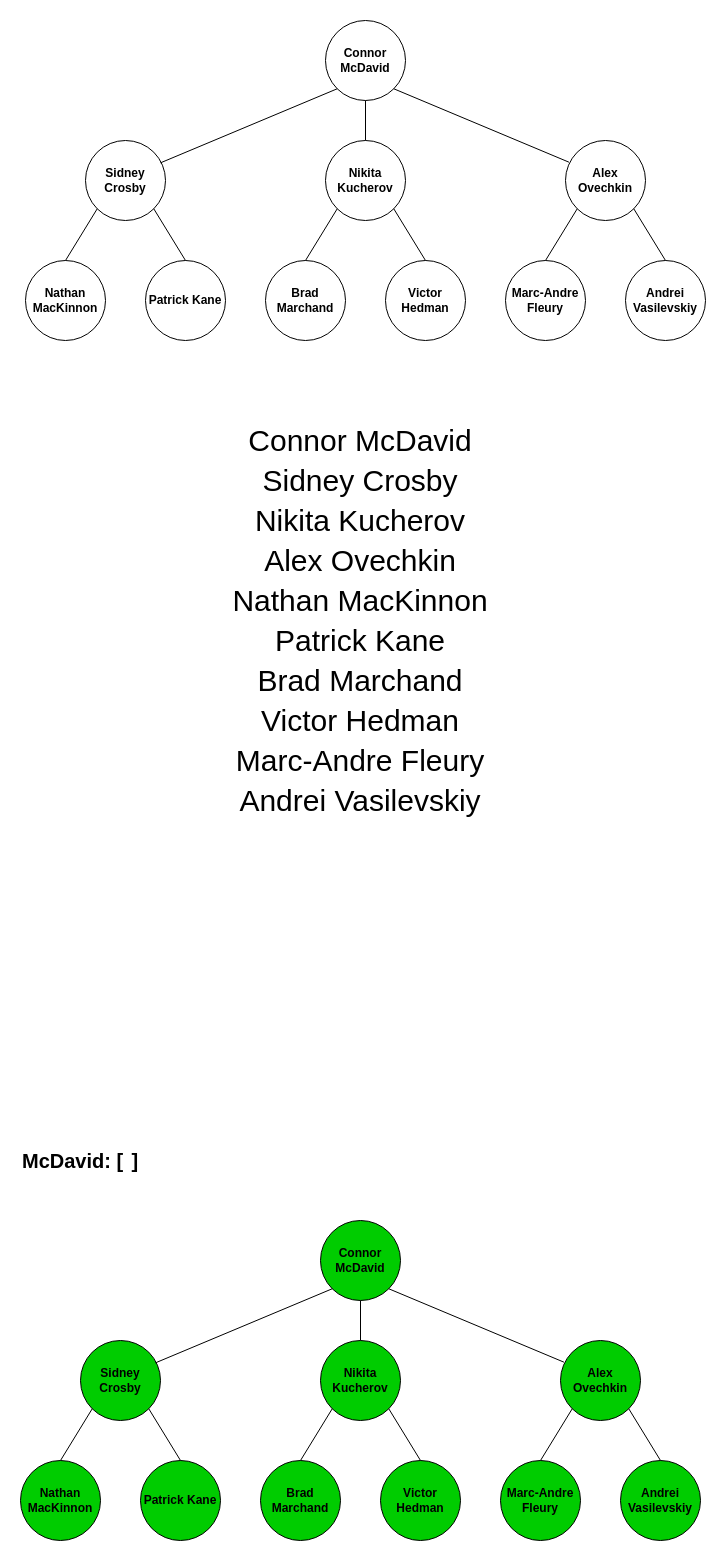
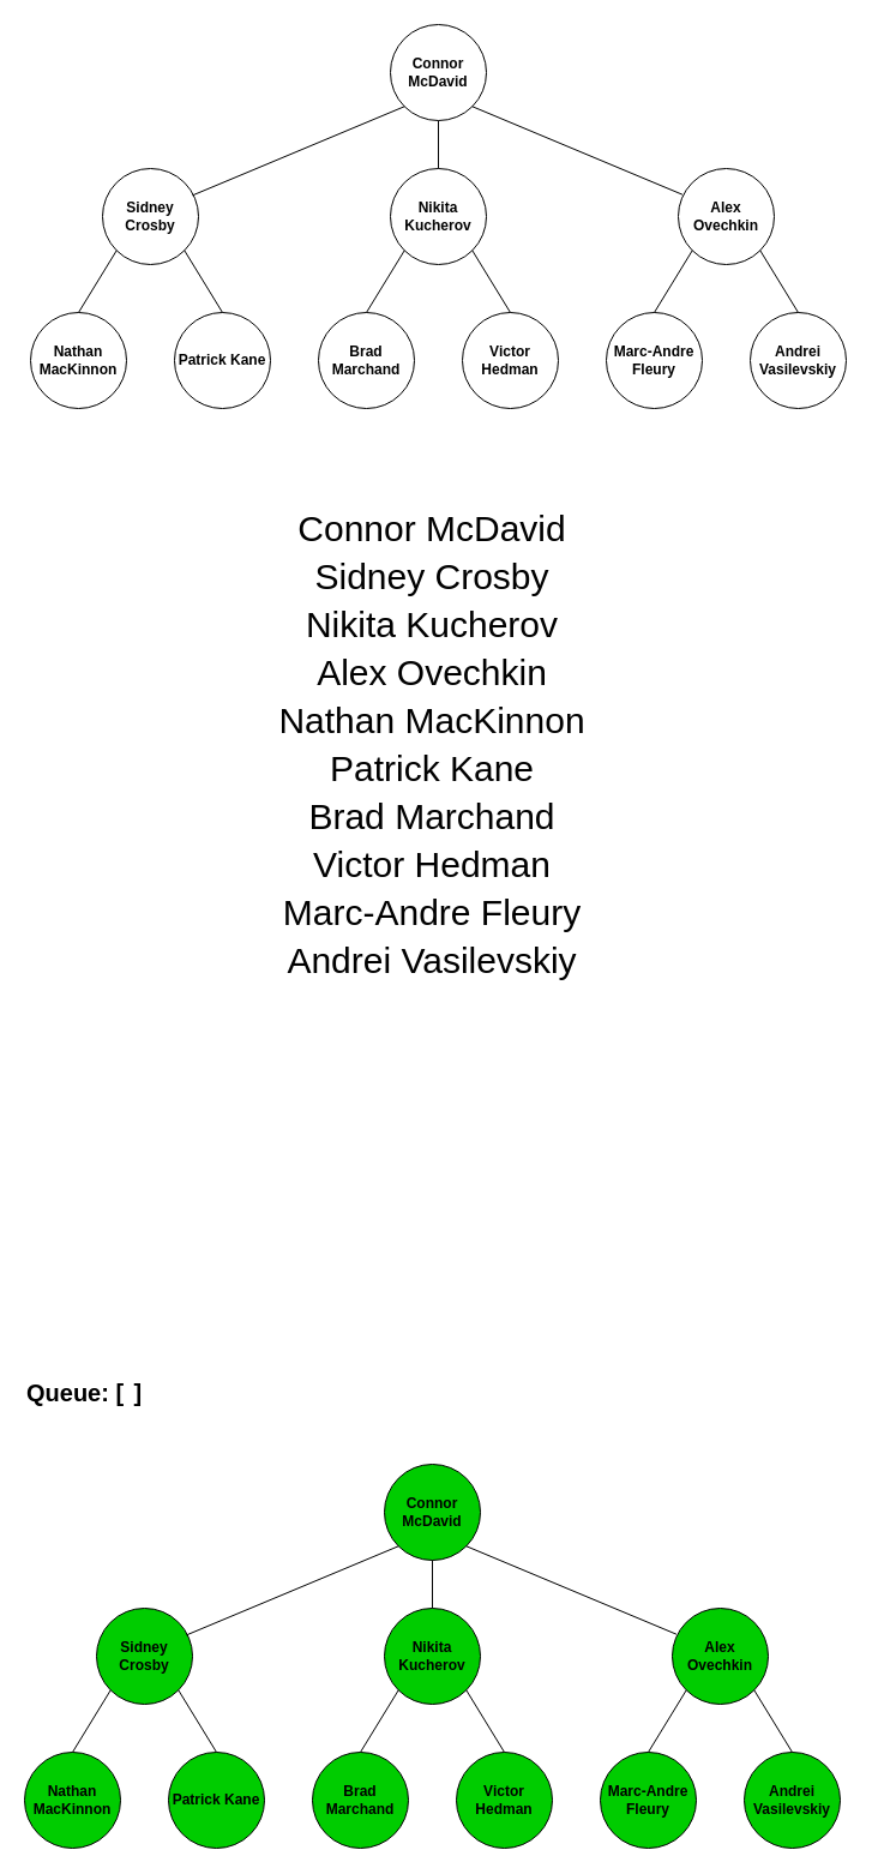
  <mxCell id="0" />
  <mxCell id="1" parent="0" />
  <mxCell id="2" value="Connor McDavid" style="ellipse;whiteSpace=wrap;html=1;aspect=fixed;fontStyle=1" vertex="1" parent="1"><mxGeometry x="325" y="20" width="80" height="80" as="geometry" /></mxCell>
  <mxCell id="3" value="Sidney Crosby" style="ellipse;whiteSpace=wrap;html=1;aspect=fixed;fontStyle=1" vertex="1" parent="1"><mxGeometry x="85" y="140" width="80" height="80" as="geometry" /></mxCell>
  <mxCell id="4" value="Alex Ovechkin" style="ellipse;whiteSpace=wrap;html=1;aspect=fixed;fontStyle=1" vertex="1" parent="1"><mxGeometry x="565" y="140" width="80" height="80" as="geometry" /></mxCell>
  <mxCell id="5" value="Nathan MacKinnon" style="ellipse;whiteSpace=wrap;html=1;aspect=fixed;fontStyle=1" vertex="1" parent="1"><mxGeometry x="25" y="260" width="80" height="80" as="geometry" /></mxCell>
  <mxCell id="6" value="Patrick Kane" style="ellipse;whiteSpace=wrap;html=1;aspect=fixed;fontStyle=1" vertex="1" parent="1"><mxGeometry x="145" y="260" width="80" height="80" as="geometry" /></mxCell>
  <mxCell id="7" value="Nikita Kucherov" style="ellipse;whiteSpace=wrap;html=1;aspect=fixed;fontStyle=1" vertex="1" parent="1"><mxGeometry x="325" y="140" width="80" height="80" as="geometry" /></mxCell>
  <mxCell id="8" value="Brad Marchand" style="ellipse;whiteSpace=wrap;html=1;aspect=fixed;fontStyle=1" vertex="1" parent="1"><mxGeometry x="265" y="260" width="80" height="80" as="geometry" /></mxCell>
  <mxCell id="9" value="Victor Hedman" style="ellipse;whiteSpace=wrap;html=1;aspect=fixed;fontStyle=1" vertex="1" parent="1"><mxGeometry x="385" y="260" width="80" height="80" as="geometry" /></mxCell>
  <mxCell id="10" value="Marc-Andre Fleury" style="ellipse;whiteSpace=wrap;html=1;aspect=fixed;fontStyle=1" vertex="1" parent="1"><mxGeometry x="505" y="260" width="80" height="80" as="geometry" /></mxCell>
  <mxCell id="11" value="Andrei Vasilevskiy" style="ellipse;whiteSpace=wrap;html=1;aspect=fixed;fontStyle=1" vertex="1" parent="1"><mxGeometry x="625" y="260" width="80" height="80" as="geometry" /></mxCell>
  <mxCell id="12" value="" style="endArrow=none;html=1;fontSize=20;entryX=0;entryY=1;entryDx=0;entryDy=0;exitX=0.938;exitY=0.279;exitDx=0;exitDy=0;exitPerimeter=0;fontStyle=1" edge="1" parent="1" source="3" target="2"><mxGeometry width="50" height="50" relative="1" as="geometry"><mxPoint x="195" y="85" as="sourcePoint" /><mxPoint x="245" y="35" as="targetPoint" /></mxGeometry></mxCell>
  <mxCell id="13" value="" style="endArrow=none;html=1;fontSize=20;entryX=1;entryY=1;entryDx=0;entryDy=0;exitX=0.043;exitY=0.271;exitDx=0;exitDy=0;exitPerimeter=0;" edge="1" parent="1" source="4" target="2"><mxGeometry width="50" height="50" relative="1" as="geometry"><mxPoint x="315" y="194.04" as="sourcePoint" /><mxPoint x="491.676" y="120.004" as="targetPoint" /></mxGeometry></mxCell>
  <mxCell id="14" value="" style="endArrow=none;html=1;fontSize=20;entryX=0.5;entryY=1;entryDx=0;entryDy=0;exitX=0.5;exitY=0;exitDx=0;exitDy=0;" edge="1" parent="1" source="7" target="2"><mxGeometry width="50" height="50" relative="1" as="geometry"><mxPoint x="295" y="170" as="sourcePoint" /><mxPoint x="345" y="120" as="targetPoint" /></mxGeometry></mxCell>
  <mxCell id="15" value="" style="endArrow=none;html=1;fontSize=20;entryX=0;entryY=1;entryDx=0;entryDy=0;exitX=0.5;exitY=0;exitDx=0;exitDy=0;" edge="1" parent="1" source="5" target="3"><mxGeometry width="50" height="50" relative="1" as="geometry"><mxPoint x="-115" y="274.04" as="sourcePoint" /><mxPoint x="61.676" y="200.004" as="targetPoint" /></mxGeometry></mxCell>
  <mxCell id="16" value="" style="endArrow=none;html=1;fontSize=20;entryX=1;entryY=1;entryDx=0;entryDy=0;exitX=0.5;exitY=0;exitDx=0;exitDy=0;" edge="1" parent="1" source="6" target="3"><mxGeometry width="50" height="50" relative="1" as="geometry"><mxPoint x="75" y="270" as="sourcePoint" /><mxPoint x="106.42" y="217.985" as="targetPoint" /></mxGeometry></mxCell>
  <mxCell id="17" value="" style="endArrow=none;html=1;fontSize=20;entryX=0;entryY=1;entryDx=0;entryDy=0;exitX=0.5;exitY=0;exitDx=0;exitDy=0;" edge="1" parent="1" source="8" target="7"><mxGeometry width="50" height="50" relative="1" as="geometry"><mxPoint x="265" y="252.02" as="sourcePoint" /><mxPoint x="296.42" y="200.005" as="targetPoint" /></mxGeometry></mxCell>
  <mxCell id="18" value="" style="endArrow=none;html=1;fontSize=20;entryX=0;entryY=1;entryDx=0;entryDy=0;exitX=0.5;exitY=0;exitDx=0;exitDy=0;" edge="1" parent="1" source="10" target="4"><mxGeometry width="50" height="50" relative="1" as="geometry"><mxPoint x="505" y="260" as="sourcePoint" /><mxPoint x="536.42" y="207.985" as="targetPoint" /></mxGeometry></mxCell>
  <mxCell id="19" value="" style="endArrow=none;html=1;fontSize=20;entryX=1;entryY=1;entryDx=0;entryDy=0;exitX=0.5;exitY=0;exitDx=0;exitDy=0;" edge="1" parent="1" source="9" target="7"><mxGeometry width="50" height="50" relative="1" as="geometry"><mxPoint x="476.42" y="260" as="sourcePoint" /><mxPoint x="445" y="207.985" as="targetPoint" /></mxGeometry></mxCell>
  <mxCell id="20" value="" style="endArrow=none;html=1;fontSize=20;entryX=1;entryY=1;entryDx=0;entryDy=0;exitX=0.5;exitY=0;exitDx=0;exitDy=0;" edge="1" parent="1" source="11" target="4"><mxGeometry width="50" height="50" relative="1" as="geometry"><mxPoint x="705" y="260" as="sourcePoint" /><mxPoint x="673.58" y="207.985" as="targetPoint" /></mxGeometry></mxCell>
  <mxCell id="21" value="&lt;span style=&quot;font-size: 30px&quot;&gt;Connor McDavid&lt;/span&gt;" style="text;html=1;strokeColor=none;fillColor=none;align=center;verticalAlign=middle;whiteSpace=wrap;rounded=0;" vertex="1" parent="1"><mxGeometry x="180" y="420" width="360" height="40" as="geometry" /></mxCell>
  <mxCell id="22" value="&lt;span style=&quot;font-size: 30px&quot;&gt;Andrei Vasilevskiy&lt;/span&gt;&lt;span style=&quot;color: rgba(0 , 0 , 0 , 0) ; font-family: monospace ; font-size: 0px&quot;&gt;%3CmxGraphModel%3E%3Croot%3E%3CmxCell%20id%3D%220%22%2F%3E%3CmxCell%20id%3D%221%22%20parent%3D%220%22%2F%3E%3CmxCell%20id%3D%222%22%20value%3D%22%26lt%3Bspan%20style%3D%26quot%3Bfont-size%3A%2030px%26quot%3B%26gt%3BConnor%20McDavid%26lt%3B%2Fspan%26gt%3B%22%20style%3D%22text%3Bhtml%3D1%3BstrokeColor%3Dnone%3BfillColor%3Dnone%3Balign%3Dcenter%3BverticalAlign%3Dmiddle%3BwhiteSpace%3Dwrap%3Brounded%3D0%3B%22%20vertex%3D%221%22%20parent%3D%221%22%3E%3CmxGeometry%20x%3D%22200%22%20y%3D%22440%22%20width%3D%22360%22%20height%3D%2240%22%20as%3D%22geometry%22%2F%3E%3C%2FmxCell%3E%3C%2Froot%3E%3C%2FmxGraphModel%3E&lt;/span&gt;" style="text;html=1;strokeColor=none;fillColor=none;align=center;verticalAlign=middle;whiteSpace=wrap;rounded=0;" vertex="1" parent="1"><mxGeometry x="180" y="780" width="360" height="40" as="geometry" /></mxCell>
  <mxCell id="23" value="&lt;span style=&quot;font-size: 30px&quot;&gt;Marc-Andre Fleury&lt;/span&gt;" style="text;html=1;strokeColor=none;fillColor=none;align=center;verticalAlign=middle;whiteSpace=wrap;rounded=0;" vertex="1" parent="1"><mxGeometry x="180" y="740" width="360" height="40" as="geometry" /></mxCell>
  <mxCell id="24" value="&lt;span style=&quot;font-size: 30px&quot;&gt;Sidney Crosby&lt;/span&gt;" style="text;html=1;strokeColor=none;fillColor=none;align=center;verticalAlign=middle;whiteSpace=wrap;rounded=0;" vertex="1" parent="1"><mxGeometry x="180" y="460" width="360" height="40" as="geometry" /></mxCell>
  <mxCell id="25" value="&lt;span style=&quot;font-size: 30px&quot;&gt;Nikita Kucherov&lt;/span&gt;" style="text;html=1;strokeColor=none;fillColor=none;align=center;verticalAlign=middle;whiteSpace=wrap;rounded=0;" vertex="1" parent="1"><mxGeometry x="180" y="500" width="360" height="40" as="geometry" /></mxCell>
  <mxCell id="26" value="&lt;span style=&quot;font-size: 30px&quot;&gt;Alex Ovechkin&lt;/span&gt;" style="text;html=1;strokeColor=none;fillColor=none;align=center;verticalAlign=middle;whiteSpace=wrap;rounded=0;" vertex="1" parent="1"><mxGeometry x="180" y="540" width="360" height="40" as="geometry" /></mxCell>
  <mxCell id="27" value="&lt;span style=&quot;font-size: 30px&quot;&gt;Nathan MacKinnon&lt;/span&gt;" style="text;html=1;strokeColor=none;fillColor=none;align=center;verticalAlign=middle;whiteSpace=wrap;rounded=0;" vertex="1" parent="1"><mxGeometry x="180" y="580" width="360" height="40" as="geometry" /></mxCell>
  <mxCell id="28" value="&lt;span style=&quot;font-size: 30px&quot;&gt;Patrick Kane&lt;/span&gt;" style="text;html=1;strokeColor=none;fillColor=none;align=center;verticalAlign=middle;whiteSpace=wrap;rounded=0;" vertex="1" parent="1"><mxGeometry x="180" y="620" width="360" height="40" as="geometry" /></mxCell>
  <mxCell id="29" value="&lt;span style=&quot;font-size: 30px&quot;&gt;Brad Marchand&lt;/span&gt;" style="text;html=1;strokeColor=none;fillColor=none;align=center;verticalAlign=middle;whiteSpace=wrap;rounded=0;" vertex="1" parent="1"><mxGeometry x="180" y="660" width="360" height="40" as="geometry" /></mxCell>
  <mxCell id="30" value="&lt;span style=&quot;font-size: 30px&quot;&gt;Victor Hedman&lt;/span&gt;" style="text;html=1;strokeColor=none;fillColor=none;align=center;verticalAlign=middle;whiteSpace=wrap;rounded=0;" vertex="1" parent="1"><mxGeometry x="180" y="700" width="360" height="40" as="geometry" /></mxCell>
  <mxCell id="31" value="Connor McDavid" style="ellipse;whiteSpace=wrap;html=1;aspect=fixed;fontStyle=1;fillColor=#00CC00;" vertex="1" parent="1"><mxGeometry x="320" y="1220" width="80" height="80" as="geometry" /></mxCell>
  <mxCell id="32" value="Sidney Crosby" style="ellipse;whiteSpace=wrap;html=1;aspect=fixed;fontStyle=1;fillColor=#00CC00;" vertex="1" parent="1"><mxGeometry x="80" y="1340" width="80" height="80" as="geometry" /></mxCell>
  <mxCell id="33" value="Alex Ovechkin" style="ellipse;whiteSpace=wrap;html=1;aspect=fixed;fontStyle=1;fillColor=#00CC00;" vertex="1" parent="1"><mxGeometry x="560" y="1340" width="80" height="80" as="geometry" /></mxCell>
  <mxCell id="34" value="Nathan MacKinnon" style="ellipse;whiteSpace=wrap;html=1;aspect=fixed;fontStyle=1;fillColor=#00CC00;" vertex="1" parent="1"><mxGeometry x="20" y="1460" width="80" height="80" as="geometry" /></mxCell>
  <mxCell id="35" value="Patrick Kane" style="ellipse;whiteSpace=wrap;html=1;aspect=fixed;fontStyle=1;fillColor=#00CC00;" vertex="1" parent="1"><mxGeometry x="140" y="1460" width="80" height="80" as="geometry" /></mxCell>
  <mxCell id="36" value="Nikita Kucherov" style="ellipse;whiteSpace=wrap;html=1;aspect=fixed;fontStyle=1;fillColor=#00CC00;" vertex="1" parent="1"><mxGeometry x="320" y="1340" width="80" height="80" as="geometry" /></mxCell>
  <mxCell id="37" value="Brad Marchand" style="ellipse;whiteSpace=wrap;html=1;aspect=fixed;fontStyle=1;fillColor=#00CC00;" vertex="1" parent="1"><mxGeometry x="260" y="1460" width="80" height="80" as="geometry" /></mxCell>
  <mxCell id="38" value="Victor Hedman" style="ellipse;whiteSpace=wrap;html=1;aspect=fixed;fontStyle=1;fillColor=#00CC00;" vertex="1" parent="1"><mxGeometry x="380" y="1460" width="80" height="80" as="geometry" /></mxCell>
  <mxCell id="39" value="Marc-Andre Fleury" style="ellipse;whiteSpace=wrap;html=1;aspect=fixed;fontStyle=1;fillColor=#00CC00;" vertex="1" parent="1"><mxGeometry x="500" y="1460" width="80" height="80" as="geometry" /></mxCell>
  <mxCell id="40" value="Andrei Vasilevskiy" style="ellipse;whiteSpace=wrap;html=1;aspect=fixed;fontStyle=1;fillColor=#00CC00;" vertex="1" parent="1"><mxGeometry x="620" y="1460" width="80" height="80" as="geometry" /></mxCell>
  <mxCell id="41" value="" style="endArrow=none;html=1;fontSize=20;entryX=0;entryY=1;entryDx=0;entryDy=0;exitX=0.938;exitY=0.279;exitDx=0;exitDy=0;exitPerimeter=0;fontStyle=1" edge="1" parent="1" source="32" target="31"><mxGeometry width="50" height="50" relative="1" as="geometry"><mxPoint x="190" y="1285" as="sourcePoint" /><mxPoint x="240" y="1235" as="targetPoint" /></mxGeometry></mxCell>
  <mxCell id="42" value="" style="endArrow=none;html=1;fontSize=20;entryX=1;entryY=1;entryDx=0;entryDy=0;exitX=0.043;exitY=0.271;exitDx=0;exitDy=0;exitPerimeter=0;" edge="1" parent="1" source="33" target="31"><mxGeometry width="50" height="50" relative="1" as="geometry"><mxPoint x="310" y="1394.04" as="sourcePoint" /><mxPoint x="486.676" y="1320.004" as="targetPoint" /></mxGeometry></mxCell>
  <mxCell id="43" value="" style="endArrow=none;html=1;fontSize=20;entryX=0.5;entryY=1;entryDx=0;entryDy=0;exitX=0.5;exitY=0;exitDx=0;exitDy=0;" edge="1" parent="1" source="36" target="31"><mxGeometry width="50" height="50" relative="1" as="geometry"><mxPoint x="290" y="1370" as="sourcePoint" /><mxPoint x="340" y="1320" as="targetPoint" /></mxGeometry></mxCell>
  <mxCell id="44" value="" style="endArrow=none;html=1;fontSize=20;entryX=0;entryY=1;entryDx=0;entryDy=0;exitX=0.5;exitY=0;exitDx=0;exitDy=0;" edge="1" parent="1" source="34" target="32"><mxGeometry width="50" height="50" relative="1" as="geometry"><mxPoint x="-120" y="1474.04" as="sourcePoint" /><mxPoint x="56.676" y="1400.004" as="targetPoint" /></mxGeometry></mxCell>
  <mxCell id="45" value="" style="endArrow=none;html=1;fontSize=20;entryX=1;entryY=1;entryDx=0;entryDy=0;exitX=0.5;exitY=0;exitDx=0;exitDy=0;" edge="1" parent="1" source="35" target="32"><mxGeometry width="50" height="50" relative="1" as="geometry"><mxPoint x="70" y="1470" as="sourcePoint" /><mxPoint x="101.42" y="1417.985" as="targetPoint" /></mxGeometry></mxCell>
  <mxCell id="46" value="" style="endArrow=none;html=1;fontSize=20;entryX=0;entryY=1;entryDx=0;entryDy=0;exitX=0.5;exitY=0;exitDx=0;exitDy=0;" edge="1" parent="1" source="37" target="36"><mxGeometry width="50" height="50" relative="1" as="geometry"><mxPoint x="260" y="1452.02" as="sourcePoint" /><mxPoint x="291.42" y="1400.005" as="targetPoint" /></mxGeometry></mxCell>
  <mxCell id="47" value="" style="endArrow=none;html=1;fontSize=20;entryX=0;entryY=1;entryDx=0;entryDy=0;exitX=0.5;exitY=0;exitDx=0;exitDy=0;" edge="1" parent="1" source="39" target="33"><mxGeometry width="50" height="50" relative="1" as="geometry"><mxPoint x="500" y="1460" as="sourcePoint" /><mxPoint x="531.42" y="1407.985" as="targetPoint" /></mxGeometry></mxCell>
  <mxCell id="48" value="" style="endArrow=none;html=1;fontSize=20;entryX=1;entryY=1;entryDx=0;entryDy=0;exitX=0.5;exitY=0;exitDx=0;exitDy=0;" edge="1" parent="1" source="38" target="36"><mxGeometry width="50" height="50" relative="1" as="geometry"><mxPoint x="471.42" y="1460" as="sourcePoint" /><mxPoint x="440" y="1407.985" as="targetPoint" /></mxGeometry></mxCell>
  <mxCell id="49" value="" style="endArrow=none;html=1;fontSize=20;entryX=1;entryY=1;entryDx=0;entryDy=0;exitX=0.5;exitY=0;exitDx=0;exitDy=0;" edge="1" parent="1" source="40" target="33"><mxGeometry width="50" height="50" relative="1" as="geometry"><mxPoint x="700" y="1460" as="sourcePoint" /><mxPoint x="668.58" y="1407.985" as="targetPoint" /></mxGeometry></mxCell>
- <mxCell id="50" value="&lt;div&gt;&lt;b&gt;&lt;font style=&quot;font-size: 20px&quot;&gt;McDavid:&lt;/font&gt;&lt;span style=&quot;font-size: 20px&quot;&gt; [&lt;/span&gt;&lt;font style=&quot;font-size: 15px&quot;&gt;&amp;nbsp;&amp;nbsp;&lt;/font&gt;&lt;font style=&quot;font-size: 20px&quot;&gt;]&lt;/font&gt;&lt;/b&gt;&lt;/div&gt;" style="text;html=1;strokeColor=none;fillColor=none;align=left;verticalAlign=middle;whiteSpace=wrap;rounded=0;" vertex="1" parent="1"><mxGeometry x="20" y="1140" width="680" height="40" as="geometry" /></mxCell>
+ <mxCell id="50" value="&lt;div&gt;&lt;b&gt;&lt;font style=&quot;font-size: 20px&quot;&gt;Queue:&lt;/font&gt;&lt;span style=&quot;font-size: 20px&quot;&gt; [&lt;/span&gt;&lt;font style=&quot;font-size: 15px&quot;&gt;&amp;nbsp;&amp;nbsp;&lt;/font&gt;&lt;font style=&quot;font-size: 20px&quot;&gt;]&lt;/font&gt;&lt;/b&gt;&lt;/div&gt;" style="text;html=1;strokeColor=none;fillColor=none;align=left;verticalAlign=middle;whiteSpace=wrap;rounded=0;" vertex="1" parent="1"><mxGeometry x="20" y="1140" width="680" height="40" as="geometry" /></mxCell>
